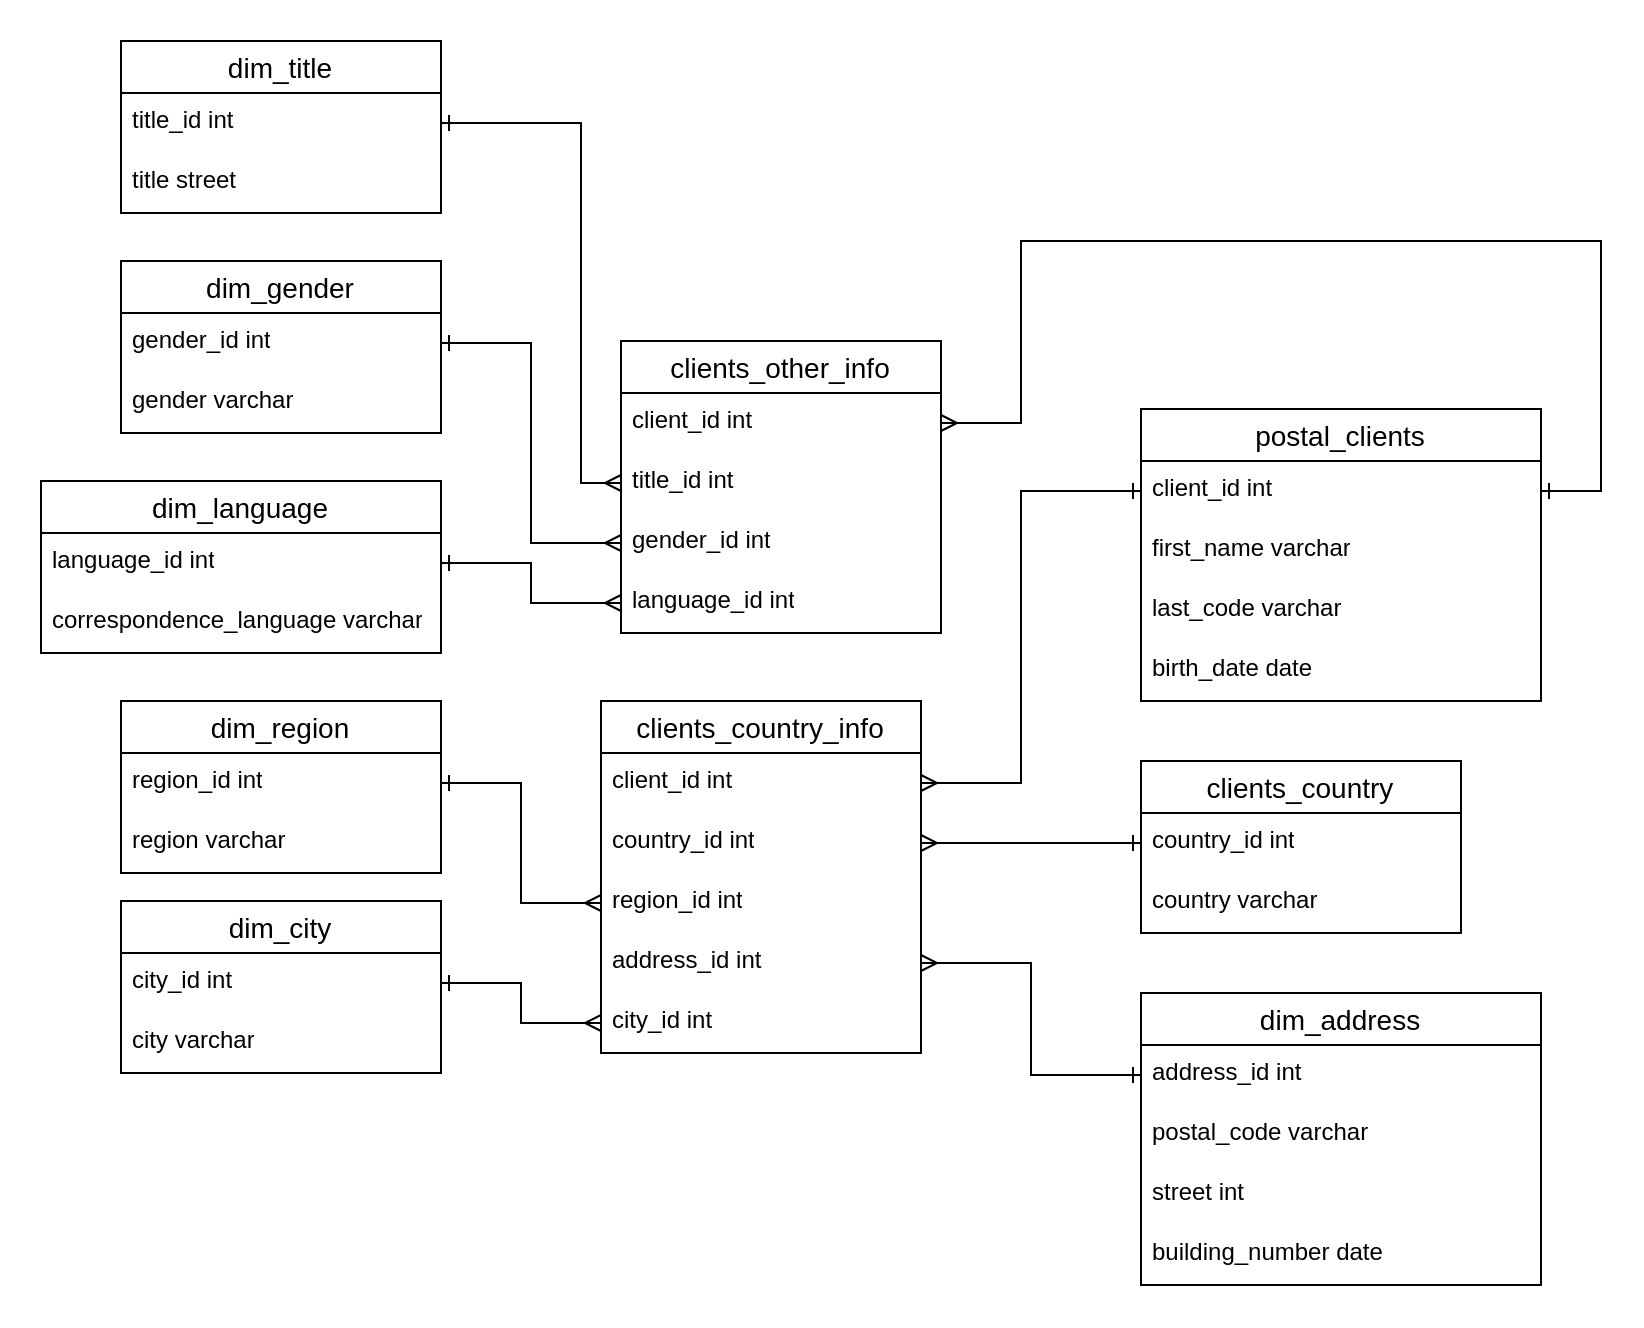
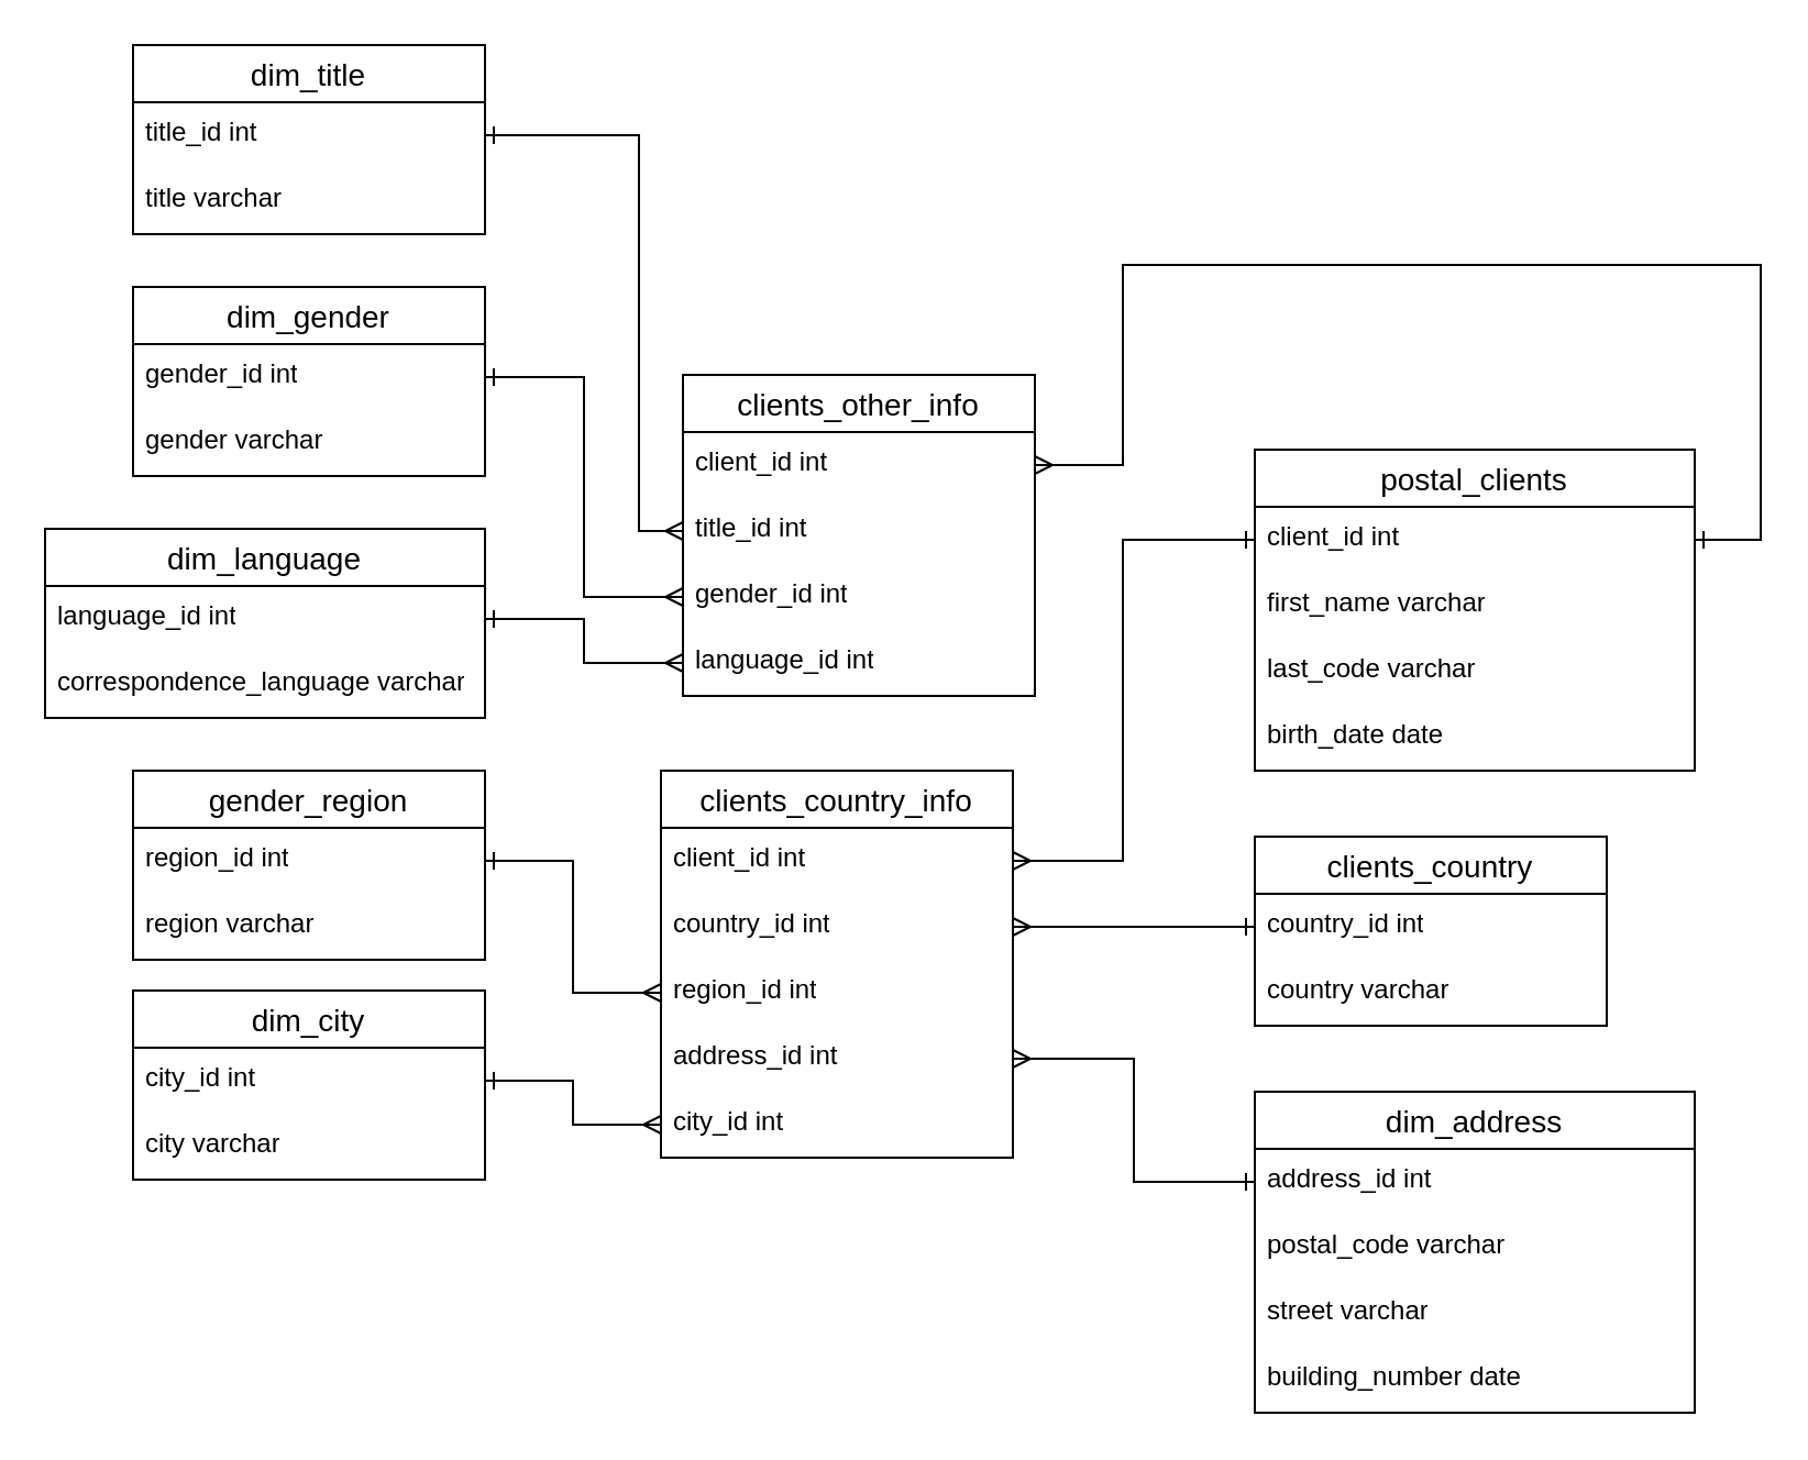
  <mxCell id="0" />
  <mxCell id="1" parent="0" />
  <mxCell id="2" value="clients_country_info" style="swimlane;fontStyle=0;childLayout=stackLayout;horizontal=1;startSize=26;horizontalStack=0;resizeParent=1;resizeParentMax=0;resizeLast=0;collapsible=1;marginBottom=0;align=center;fontSize=14;" vertex="1" parent="1"><mxGeometry x="300" y="350" width="160" height="176" as="geometry" /></mxCell>
  <mxCell id="3" value="client_id int&amp;nbsp;" style="text;strokeColor=none;fillColor=none;spacingLeft=4;spacingRight=4;overflow=hidden;rotatable=0;points=[[0,0.5],[1,0.5]];portConstraint=eastwest;fontSize=12;whiteSpace=wrap;html=1;" vertex="1" parent="2"><mxGeometry y="26" width="160" height="30" as="geometry" /></mxCell>
  <mxCell id="4" value="country_id int" style="text;strokeColor=none;fillColor=none;spacingLeft=4;spacingRight=4;overflow=hidden;rotatable=0;points=[[0,0.5],[1,0.5]];portConstraint=eastwest;fontSize=12;whiteSpace=wrap;html=1;" vertex="1" parent="2"><mxGeometry y="56" width="160" height="30" as="geometry" /></mxCell>
  <mxCell id="5" value="region_id int" style="text;strokeColor=none;fillColor=none;spacingLeft=4;spacingRight=4;overflow=hidden;rotatable=0;points=[[0,0.5],[1,0.5]];portConstraint=eastwest;fontSize=12;whiteSpace=wrap;html=1;" vertex="1" parent="2"><mxGeometry y="86" width="160" height="30" as="geometry" /></mxCell>
  <mxCell id="6" value="address_id int" style="text;strokeColor=none;fillColor=none;spacingLeft=4;spacingRight=4;overflow=hidden;rotatable=0;points=[[0,0.5],[1,0.5]];portConstraint=eastwest;fontSize=12;whiteSpace=wrap;html=1;" vertex="1" parent="2"><mxGeometry y="116" width="160" height="30" as="geometry" /></mxCell>
  <mxCell id="7" value="city_id&amp;nbsp;int" style="text;strokeColor=none;fillColor=none;spacingLeft=4;spacingRight=4;overflow=hidden;rotatable=0;points=[[0,0.5],[1,0.5]];portConstraint=eastwest;fontSize=12;whiteSpace=wrap;html=1;" vertex="1" parent="2"><mxGeometry y="146" width="160" height="30" as="geometry" /></mxCell>
  <mxCell id="8" value="clients_other_info" style="swimlane;fontStyle=0;childLayout=stackLayout;horizontal=1;startSize=26;horizontalStack=0;resizeParent=1;resizeParentMax=0;resizeLast=0;collapsible=1;marginBottom=0;align=center;fontSize=14;" vertex="1" parent="1"><mxGeometry x="310" y="170" width="160" height="146" as="geometry" /></mxCell>
  <mxCell id="9" value="client_id int&amp;nbsp;" style="text;strokeColor=none;fillColor=none;spacingLeft=4;spacingRight=4;overflow=hidden;rotatable=0;points=[[0,0.5],[1,0.5]];portConstraint=eastwest;fontSize=12;whiteSpace=wrap;html=1;" vertex="1" parent="8"><mxGeometry y="26" width="160" height="30" as="geometry" /></mxCell>
  <mxCell id="10" value="title_id&amp;nbsp;int" style="text;strokeColor=none;fillColor=none;spacingLeft=4;spacingRight=4;overflow=hidden;rotatable=0;points=[[0,0.5],[1,0.5]];portConstraint=eastwest;fontSize=12;whiteSpace=wrap;html=1;" vertex="1" parent="8"><mxGeometry y="56" width="160" height="30" as="geometry" /></mxCell>
  <mxCell id="11" value="gender_id&amp;nbsp;int" style="text;strokeColor=none;fillColor=none;spacingLeft=4;spacingRight=4;overflow=hidden;rotatable=0;points=[[0,0.5],[1,0.5]];portConstraint=eastwest;fontSize=12;whiteSpace=wrap;html=1;" vertex="1" parent="8"><mxGeometry y="86" width="160" height="30" as="geometry" /></mxCell>
  <mxCell id="12" value="language_id&amp;nbsp;int" style="text;strokeColor=none;fillColor=none;spacingLeft=4;spacingRight=4;overflow=hidden;rotatable=0;points=[[0,0.5],[1,0.5]];portConstraint=eastwest;fontSize=12;whiteSpace=wrap;html=1;" vertex="1" parent="8"><mxGeometry y="116" width="160" height="30" as="geometry" /></mxCell>
  <mxCell id="13" value="dim_title" style="swimlane;fontStyle=0;childLayout=stackLayout;horizontal=1;startSize=26;horizontalStack=0;resizeParent=1;resizeParentMax=0;resizeLast=0;collapsible=1;marginBottom=0;align=center;fontSize=14;" vertex="1" parent="1"><mxGeometry x="60" y="20" width="160" height="86" as="geometry" /></mxCell>
  <mxCell id="14" value="title_id int" style="text;strokeColor=none;fillColor=none;spacingLeft=4;spacingRight=4;overflow=hidden;rotatable=0;points=[[0,0.5],[1,0.5]];portConstraint=eastwest;fontSize=12;whiteSpace=wrap;html=1;" vertex="1" parent="13"><mxGeometry y="26" width="160" height="30" as="geometry" /></mxCell>
- <mxCell id="15" value="title street" style="text;strokeColor=none;fillColor=none;spacingLeft=4;spacingRight=4;overflow=hidden;rotatable=0;points=[[0,0.5],[1,0.5]];portConstraint=eastwest;fontSize=12;whiteSpace=wrap;html=1;" vertex="1" parent="13"><mxGeometry y="56" width="160" height="30" as="geometry" /></mxCell>
+ <mxCell id="15" value="title varchar" style="text;strokeColor=none;fillColor=none;spacingLeft=4;spacingRight=4;overflow=hidden;rotatable=0;points=[[0,0.5],[1,0.5]];portConstraint=eastwest;fontSize=12;whiteSpace=wrap;html=1;" vertex="1" parent="13"><mxGeometry y="56" width="160" height="30" as="geometry" /></mxCell>
  <mxCell id="16" value="dim_gender" style="swimlane;fontStyle=0;childLayout=stackLayout;horizontal=1;startSize=26;horizontalStack=0;resizeParent=1;resizeParentMax=0;resizeLast=0;collapsible=1;marginBottom=0;align=center;fontSize=14;" vertex="1" parent="1"><mxGeometry x="60" width="160" height="86" as="geometry" y="130" /></mxCell>
  <mxCell id="17" value="gender_id&amp;nbsp;int" style="text;strokeColor=none;fillColor=none;spacingLeft=4;spacingRight=4;overflow=hidden;rotatable=0;points=[[0,0.5],[1,0.5]];portConstraint=eastwest;fontSize=12;whiteSpace=wrap;html=1;" vertex="1" parent="16"><mxGeometry y="26" width="160" height="30" as="geometry" /></mxCell>
  <mxCell id="18" value="gender&amp;nbsp;varchar" style="text;strokeColor=none;fillColor=none;spacingLeft=4;spacingRight=4;overflow=hidden;rotatable=0;points=[[0,0.5],[1,0.5]];portConstraint=eastwest;fontSize=12;whiteSpace=wrap;html=1;" vertex="1" parent="16"><mxGeometry y="56" width="160" height="30" as="geometry" /></mxCell>
  <mxCell id="19" value="dim_language" style="swimlane;fontStyle=0;childLayout=stackLayout;horizontal=1;startSize=26;horizontalStack=0;resizeParent=1;resizeParentMax=0;resizeLast=0;collapsible=1;marginBottom=0;align=center;fontSize=14;" vertex="1" parent="1"><mxGeometry x="20" y="240" width="200" height="86" as="geometry" /></mxCell>
  <mxCell id="20" value="language_id&amp;nbsp;int" style="text;strokeColor=none;fillColor=none;spacingLeft=4;spacingRight=4;overflow=hidden;rotatable=0;points=[[0,0.5],[1,0.5]];portConstraint=eastwest;fontSize=12;whiteSpace=wrap;html=1;" vertex="1" parent="19"><mxGeometry y="26" width="200" height="30" as="geometry" /></mxCell>
  <mxCell id="21" value="correspondence_language&amp;nbsp;varchar" style="text;strokeColor=none;fillColor=none;spacingLeft=4;spacingRight=4;overflow=hidden;rotatable=0;points=[[0,0.5],[1,0.5]];portConstraint=eastwest;fontSize=12;whiteSpace=wrap;html=1;" vertex="1" parent="19"><mxGeometry y="56" width="200" height="30" as="geometry" /></mxCell>
  <mxCell id="22" value="postal_clients" style="swimlane;fontStyle=0;childLayout=stackLayout;horizontal=1;startSize=26;horizontalStack=0;resizeParent=1;resizeParentMax=0;resizeLast=0;collapsible=1;marginBottom=0;align=center;fontSize=14;" vertex="1" parent="1"><mxGeometry x="570" y="204" width="200" height="146" as="geometry" /></mxCell>
  <mxCell id="23" value="client_id&amp;nbsp;int" style="text;strokeColor=none;fillColor=none;spacingLeft=4;spacingRight=4;overflow=hidden;rotatable=0;points=[[0,0.5],[1,0.5]];portConstraint=eastwest;fontSize=12;whiteSpace=wrap;html=1;" vertex="1" parent="22"><mxGeometry y="26" width="200" height="30" as="geometry" /></mxCell>
  <mxCell id="24" value="first_name varchar" style="text;strokeColor=none;fillColor=none;spacingLeft=4;spacingRight=4;overflow=hidden;rotatable=0;points=[[0,0.5],[1,0.5]];portConstraint=eastwest;fontSize=12;whiteSpace=wrap;html=1;" vertex="1" parent="22"><mxGeometry y="56" width="200" height="30" as="geometry" /></mxCell>
  <mxCell id="25" value="last_code varchar" style="text;strokeColor=none;fillColor=none;spacingLeft=4;spacingRight=4;overflow=hidden;rotatable=0;points=[[0,0.5],[1,0.5]];portConstraint=eastwest;fontSize=12;whiteSpace=wrap;html=1;" vertex="1" parent="22"><mxGeometry y="86" width="200" height="30" as="geometry" /></mxCell>
  <mxCell id="26" value="birth_date&amp;nbsp;date" style="text;strokeColor=none;fillColor=none;spacingLeft=4;spacingRight=4;overflow=hidden;rotatable=0;points=[[0,0.5],[1,0.5]];portConstraint=eastwest;fontSize=12;whiteSpace=wrap;html=1;" vertex="1" parent="22"><mxGeometry y="116" width="200" height="30" as="geometry" /></mxCell>
  <mxCell id="27" value="dim_address" style="swimlane;fontStyle=0;childLayout=stackLayout;horizontal=1;startSize=26;horizontalStack=0;resizeParent=1;resizeParentMax=0;resizeLast=0;collapsible=1;marginBottom=0;align=center;fontSize=14;" vertex="1" parent="1"><mxGeometry x="570" y="496" width="200" height="146" as="geometry" /></mxCell>
  <mxCell id="28" value="address_id&amp;nbsp;int" style="text;strokeColor=none;fillColor=none;spacingLeft=4;spacingRight=4;overflow=hidden;rotatable=0;points=[[0,0.5],[1,0.5]];portConstraint=eastwest;fontSize=12;whiteSpace=wrap;html=1;" vertex="1" parent="27"><mxGeometry y="26" width="200" height="30" as="geometry" /></mxCell>
  <mxCell id="29" value="postal_code&amp;nbsp;varchar" style="text;strokeColor=none;fillColor=none;spacingLeft=4;spacingRight=4;overflow=hidden;rotatable=0;points=[[0,0.5],[1,0.5]];portConstraint=eastwest;fontSize=12;whiteSpace=wrap;html=1;" vertex="1" parent="27"><mxGeometry y="56" width="200" height="30" as="geometry" /></mxCell>
- <mxCell id="30" value="street&amp;nbsp;int" style="text;strokeColor=none;fillColor=none;spacingLeft=4;spacingRight=4;overflow=hidden;rotatable=0;points=[[0,0.5],[1,0.5]];portConstraint=eastwest;fontSize=12;whiteSpace=wrap;html=1;" vertex="1" parent="27"><mxGeometry y="86" width="200" height="30" as="geometry" /></mxCell>
+ <mxCell id="30" value="street&amp;nbsp;varchar" style="text;strokeColor=none;fillColor=none;spacingLeft=4;spacingRight=4;overflow=hidden;rotatable=0;points=[[0,0.5],[1,0.5]];portConstraint=eastwest;fontSize=12;whiteSpace=wrap;html=1;" vertex="1" parent="27"><mxGeometry y="86" width="200" height="30" as="geometry" /></mxCell>
  <mxCell id="31" value="building_number&amp;nbsp;date" style="text;strokeColor=none;fillColor=none;spacingLeft=4;spacingRight=4;overflow=hidden;rotatable=0;points=[[0,0.5],[1,0.5]];portConstraint=eastwest;fontSize=12;whiteSpace=wrap;html=1;" vertex="1" parent="27"><mxGeometry y="116" width="200" height="30" as="geometry" /></mxCell>
  <mxCell id="32" style="edgeStyle=orthogonalEdgeStyle;rounded=0;orthogonalLoop=1;jettySize=auto;html=1;entryX=0;entryY=0.5;entryDx=0;entryDy=0;exitX=1;exitY=0.5;exitDx=0;exitDy=0;endArrow=ERmany;endFill=0;startArrow=ERone;startFill=0;" edge="1" parent="1" source="34" target="5"><mxGeometry relative="1" as="geometry" /></mxCell>
- <mxCell id="33" value="dim_region" style="swimlane;fontStyle=0;childLayout=stackLayout;horizontal=1;startSize=26;horizontalStack=0;resizeParent=1;resizeParentMax=0;resizeLast=0;collapsible=1;marginBottom=0;align=center;fontSize=14;" vertex="1" parent="1"><mxGeometry x="60" y="350" width="160" height="86" as="geometry" /></mxCell>
+ <mxCell id="33" value="gender_region" style="swimlane;fontStyle=0;childLayout=stackLayout;horizontal=1;startSize=26;horizontalStack=0;resizeParent=1;resizeParentMax=0;resizeLast=0;collapsible=1;marginBottom=0;align=center;fontSize=14;" vertex="1" parent="1"><mxGeometry x="60" y="350" width="160" height="86" as="geometry" /></mxCell>
  <mxCell id="34" value="region_id&amp;nbsp;int" style="text;strokeColor=none;fillColor=none;spacingLeft=4;spacingRight=4;overflow=hidden;rotatable=0;points=[[0,0.5],[1,0.5]];portConstraint=eastwest;fontSize=12;whiteSpace=wrap;html=1;" vertex="1" parent="33"><mxGeometry y="26" width="160" height="30" as="geometry" /></mxCell>
  <mxCell id="35" value="region&amp;nbsp;varchar" style="text;strokeColor=none;fillColor=none;spacingLeft=4;spacingRight=4;overflow=hidden;rotatable=0;points=[[0,0.5],[1,0.5]];portConstraint=eastwest;fontSize=12;whiteSpace=wrap;html=1;" vertex="1" parent="33"><mxGeometry y="56" width="160" height="30" as="geometry" /></mxCell>
  <mxCell id="36" value="dim_city" style="swimlane;fontStyle=0;childLayout=stackLayout;horizontal=1;startSize=26;horizontalStack=0;resizeParent=1;resizeParentMax=0;resizeLast=0;collapsible=1;marginBottom=0;align=center;fontSize=14;" vertex="1" parent="1"><mxGeometry x="60" y="450" width="160" height="86" as="geometry" /></mxCell>
  <mxCell id="37" value="city_id&amp;nbsp;int" style="text;strokeColor=none;fillColor=none;spacingLeft=4;spacingRight=4;overflow=hidden;rotatable=0;points=[[0,0.5],[1,0.5]];portConstraint=eastwest;fontSize=12;whiteSpace=wrap;html=1;" vertex="1" parent="36"><mxGeometry y="26" width="160" height="30" as="geometry" /></mxCell>
  <mxCell id="38" value="city&amp;nbsp;varchar" style="text;strokeColor=none;fillColor=none;spacingLeft=4;spacingRight=4;overflow=hidden;rotatable=0;points=[[0,0.5],[1,0.5]];portConstraint=eastwest;fontSize=12;whiteSpace=wrap;html=1;" vertex="1" parent="36"><mxGeometry y="56" width="160" height="30" as="geometry" /></mxCell>
  <mxCell id="39" value="clients_country" style="swimlane;fontStyle=0;childLayout=stackLayout;horizontal=1;startSize=26;horizontalStack=0;resizeParent=1;resizeParentMax=0;resizeLast=0;collapsible=1;marginBottom=0;align=center;fontSize=14;" vertex="1" parent="1"><mxGeometry x="570" y="380" width="160" height="86" as="geometry" /></mxCell>
  <mxCell id="40" value="country_id&amp;nbsp;int" style="text;strokeColor=none;fillColor=none;spacingLeft=4;spacingRight=4;overflow=hidden;rotatable=0;points=[[0,0.5],[1,0.5]];portConstraint=eastwest;fontSize=12;whiteSpace=wrap;html=1;" vertex="1" parent="39"><mxGeometry y="26" width="160" height="30" as="geometry" /></mxCell>
  <mxCell id="41" value="country&amp;nbsp;varchar" style="text;strokeColor=none;fillColor=none;spacingLeft=4;spacingRight=4;overflow=hidden;rotatable=0;points=[[0,0.5],[1,0.5]];portConstraint=eastwest;fontSize=12;whiteSpace=wrap;html=1;" vertex="1" parent="39"><mxGeometry y="56" width="160" height="30" as="geometry" /></mxCell>
  <mxCell id="42" style="edgeStyle=orthogonalEdgeStyle;rounded=0;orthogonalLoop=1;jettySize=auto;html=1;endArrow=ERmany;endFill=0;startArrow=ERone;startFill=0;" edge="1" parent="1" source="40" target="4"><mxGeometry relative="1" as="geometry"><mxPoint x="230" y="361" as="sourcePoint" /><mxPoint x="310" y="461" as="targetPoint" /></mxGeometry></mxCell>
  <mxCell id="43" style="edgeStyle=orthogonalEdgeStyle;rounded=0;orthogonalLoop=1;jettySize=auto;html=1;endArrow=ERmany;endFill=0;startArrow=ERone;startFill=0;exitX=0;exitY=0.5;exitDx=0;exitDy=0;" edge="1" parent="1" source="28" target="6"><mxGeometry relative="1" as="geometry"><mxPoint x="580" y="431" as="sourcePoint" /><mxPoint x="470" y="431" as="targetPoint" /></mxGeometry></mxCell>
  <mxCell id="44" style="edgeStyle=orthogonalEdgeStyle;rounded=0;orthogonalLoop=1;jettySize=auto;html=1;entryX=0;entryY=0.5;entryDx=0;entryDy=0;endArrow=ERmany;endFill=0;startArrow=ERone;startFill=0;exitX=1;exitY=0.5;exitDx=0;exitDy=0;" edge="1" parent="1" source="37" target="7"><mxGeometry relative="1" as="geometry"><mxPoint x="230" y="520" as="sourcePoint" /><mxPoint x="310" y="461" as="targetPoint" /></mxGeometry></mxCell>
  <mxCell id="45" style="edgeStyle=orthogonalEdgeStyle;rounded=0;orthogonalLoop=1;jettySize=auto;html=1;endArrow=ERmany;endFill=0;startArrow=ERone;startFill=0;exitX=0;exitY=0.5;exitDx=0;exitDy=0;" edge="1" parent="1" source="23" target="3"><mxGeometry relative="1" as="geometry"><mxPoint x="580" y="431" as="sourcePoint" /><mxPoint x="470" y="431" as="targetPoint" /><Array as="points"><mxPoint x="510" y="245" /><mxPoint x="510" y="391" /></Array></mxGeometry></mxCell>
  <mxCell id="46" style="edgeStyle=orthogonalEdgeStyle;rounded=0;orthogonalLoop=1;jettySize=auto;html=1;entryX=1;entryY=0.5;entryDx=0;entryDy=0;exitX=1;exitY=0.5;exitDx=0;exitDy=0;endArrow=ERmany;endFill=0;startArrow=ERone;startFill=0;" edge="1" parent="1" source="23" target="9"><mxGeometry relative="1" as="geometry"><Array as="points"><mxPoint x="800" y="245" /><mxPoint x="800" y="120" /><mxPoint x="510" y="120" /><mxPoint x="510" y="211" /></Array></mxGeometry></mxCell>
  <mxCell id="47" style="edgeStyle=orthogonalEdgeStyle;rounded=0;orthogonalLoop=1;jettySize=auto;html=1;exitX=1;exitY=0.5;exitDx=0;exitDy=0;endArrow=ERmany;endFill=0;startArrow=ERone;startFill=0;" edge="1" parent="1" source="20" target="12"><mxGeometry relative="1" as="geometry"><mxPoint x="230" y="401" as="sourcePoint" /><mxPoint x="310" y="461" as="targetPoint" /></mxGeometry></mxCell>
  <mxCell id="48" style="edgeStyle=orthogonalEdgeStyle;rounded=0;orthogonalLoop=1;jettySize=auto;html=1;exitX=1;exitY=0.5;exitDx=0;exitDy=0;endArrow=ERmany;endFill=0;startArrow=ERone;startFill=0;entryX=0;entryY=0.5;entryDx=0;entryDy=0;" edge="1" parent="1" source="17" target="11"><mxGeometry relative="1" as="geometry"><mxPoint x="230" y="291" as="sourcePoint" /><mxPoint x="320" y="311" as="targetPoint" /></mxGeometry></mxCell>
  <mxCell id="49" style="edgeStyle=orthogonalEdgeStyle;rounded=0;orthogonalLoop=1;jettySize=auto;html=1;exitX=1;exitY=0.5;exitDx=0;exitDy=0;endArrow=ERmany;endFill=0;startArrow=ERone;startFill=0;entryX=0;entryY=0.5;entryDx=0;entryDy=0;" edge="1" parent="1" source="14" target="10"><mxGeometry relative="1" as="geometry"><mxPoint x="230" y="181" as="sourcePoint" /><mxPoint x="320" y="281" as="targetPoint" /><Array as="points"><mxPoint x="290" y="61" /><mxPoint x="290" y="241" /></Array></mxGeometry></mxCell>
